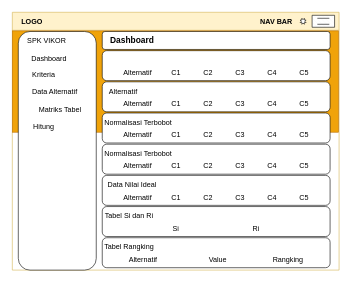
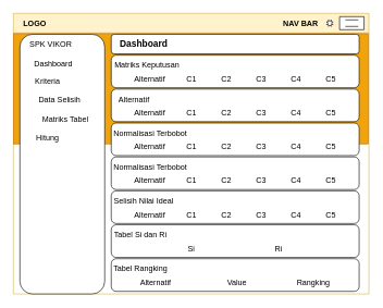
  <mxCell id="0" />
  <mxCell id="1" parent="0" />
  <mxCell id="2" value="    LOGO                                                                                                             NAV BAR" style="swimlane;align=left;startSize=30;fillColor=#fff2cc;strokeColor=#d6b656;" parent="1" vertex="1"><mxGeometry x="20" y="20" width="545" height="430" as="geometry" /></mxCell>
  <mxCell id="3" value="" style="rounded=0;whiteSpace=wrap;html=1;fillColor=#f0a30a;fontColor=#000000;strokeColor=#BD7000;" vertex="1" parent="2"><mxGeometry y="31" width="544" height="169" as="geometry" /></mxCell>
  <mxCell id="4" value="" style="rounded=1;whiteSpace=wrap;html=1;" parent="2" vertex="1"><mxGeometry x="150" y="32" width="380" height="30" as="geometry" /></mxCell>
  <mxCell id="5" value="" style="rounded=1;whiteSpace=wrap;html=1;" parent="2" vertex="1"><mxGeometry x="10" y="32" width="130" height="398" as="geometry" /></mxCell>
  <mxCell id="6" value="" style="verticalLabelPosition=bottom;verticalAlign=top;html=1;shape=mxgraph.basic.patternFillRect;fillStyle=diagRev;step=5;fillStrokeWidth=0.2;fillStrokeColor=#dddddd;align=right;" parent="2" vertex="1"><mxGeometry x="500" y="5" width="37.5" height="20" as="geometry" /></mxCell>
  <mxCell id="7" value="" style="endArrow=none;html=1;rounded=0;" parent="2" edge="1"><mxGeometry relative="1" as="geometry"><mxPoint x="508.75" y="10" as="sourcePoint" /><mxPoint x="528.75" y="10" as="targetPoint" /></mxGeometry></mxCell>
  <mxCell id="8" value="" style="verticalLabelPosition=bottom;verticalAlign=top;html=1;shape=mxgraph.basic.8_point_star" parent="2" vertex="1"><mxGeometry x="480" y="10" width="10" height="10" as="geometry" /></mxCell>
  <mxCell id="9" value="" style="endArrow=none;html=1;rounded=0;" parent="2" edge="1"><mxGeometry relative="1" as="geometry"><mxPoint x="508.75" y="20" as="sourcePoint" /><mxPoint x="528.75" y="20" as="targetPoint" /></mxGeometry></mxCell>
  <mxCell id="10" value="&lt;b&gt;Dashboard&lt;/b&gt;" style="text;html=1;align=center;verticalAlign=middle;whiteSpace=wrap;rounded=0;fontSize=14;" parent="2" vertex="1"><mxGeometry x="150" y="32" width="100" height="30" as="geometry" /></mxCell>
  <mxCell id="11" value="SPK VIKOR" style="text;html=1;align=center;verticalAlign=middle;whiteSpace=wrap;rounded=0;" parent="2" vertex="1"><mxGeometry x="20" y="37" width="75" height="20" as="geometry" /></mxCell>
  <mxCell id="12" value="Dashboard" style="text;html=1;align=center;verticalAlign=middle;whiteSpace=wrap;rounded=0;" parent="2" vertex="1"><mxGeometry x="23.5" y="67" width="75" height="20" as="geometry" /></mxCell>
  <mxCell id="13" value="Matriks Tabel" style="text;html=1;align=center;verticalAlign=middle;whiteSpace=wrap;rounded=0;" parent="2" vertex="1"><mxGeometry x="30.5" y="152" width="97.5" height="20" as="geometry" /></mxCell>
- <mxCell id="14" value="Data Alternatif" style="text;html=1;align=center;verticalAlign=middle;whiteSpace=wrap;rounded=0;" parent="2" vertex="1"><mxGeometry x="31" y="122" width="80" height="20" as="geometry" /></mxCell>
+ <mxCell id="14" value="Data Selisih" style="text;html=1;align=center;verticalAlign=middle;whiteSpace=wrap;rounded=0;" parent="2" vertex="1"><mxGeometry x="31" y="122" width="80" height="20" as="geometry" /></mxCell>
  <mxCell id="15" value="Kriteria" style="text;html=1;align=center;verticalAlign=middle;whiteSpace=wrap;rounded=0;" parent="2" vertex="1"><mxGeometry x="15" y="94" width="75" height="20" as="geometry" /></mxCell>
  <mxCell id="16" value="Hitung" style="text;html=1;align=center;verticalAlign=middle;whiteSpace=wrap;rounded=0;" parent="2" vertex="1"><mxGeometry x="14.5" y="181" width="75" height="20" as="geometry" /></mxCell>
  <mxCell id="17" value="" style="rounded=1;whiteSpace=wrap;html=1;" parent="2" vertex="1"><mxGeometry x="150" y="64" width="380" height="50" as="geometry" /></mxCell>
  <mxCell id="18" value="Alternatif&lt;span style=&quot;white-space: pre;&quot;&gt;&#09;&lt;/span&gt;&lt;span style=&quot;white-space: pre;&quot;&gt;&#09;&lt;/span&gt;C1&lt;span style=&quot;white-space: pre;&quot;&gt;&#09;&lt;span style=&quot;white-space: pre;&quot;&gt;&#09;&lt;/span&gt;&lt;/span&gt;C2&lt;span style=&quot;white-space: pre;&quot;&gt;&#09;&lt;span style=&quot;white-space: pre;&quot;&gt;&#09;&lt;/span&gt;&lt;/span&gt;C3&lt;span style=&quot;white-space: pre;&quot;&gt;&#09;&lt;span style=&quot;white-space: pre;&quot;&gt;&#09;&lt;/span&gt;&lt;/span&gt;C4&lt;span style=&quot;white-space: pre;&quot;&gt;&#09;&lt;span style=&quot;white-space: pre;&quot;&gt;&#09;&lt;/span&gt;&lt;/span&gt;C5" style="text;html=1;align=center;verticalAlign=middle;whiteSpace=wrap;rounded=0;" parent="2" vertex="1"><mxGeometry x="160" y="91" width="360" height="20" as="geometry" /></mxCell>
+ <mxCell id="19" value="Matriks Keputusan" style="text;html=1;align=center;verticalAlign=middle;whiteSpace=wrap;rounded=0;" parent="2" vertex="1"><mxGeometry x="150" y="68" width="110" height="23" as="geometry" /></mxCell>
  <mxCell id="20" value="" style="rounded=1;whiteSpace=wrap;html=1;" parent="2" vertex="1"><mxGeometry x="150" y="116" width="380" height="50" as="geometry" /></mxCell>
  <mxCell id="21" value="Alternatif&lt;span style=&quot;white-space: pre;&quot;&gt;&#09;&lt;/span&gt;&lt;span style=&quot;white-space: pre;&quot;&gt;&#09;&lt;/span&gt;C1&lt;span style=&quot;white-space: pre;&quot;&gt;&#09;&lt;span style=&quot;white-space: pre;&quot;&gt;&#09;&lt;/span&gt;&lt;/span&gt;C2&lt;span style=&quot;white-space: pre;&quot;&gt;&#09;&lt;span style=&quot;white-space: pre;&quot;&gt;&#09;&lt;/span&gt;&lt;/span&gt;C3&lt;span style=&quot;white-space: pre;&quot;&gt;&#09;&lt;span style=&quot;white-space: pre;&quot;&gt;&#09;&lt;/span&gt;&lt;/span&gt;C4&lt;span style=&quot;white-space: pre;&quot;&gt;&#09;&lt;span style=&quot;white-space: pre;&quot;&gt;&#09;&lt;/span&gt;&lt;/span&gt;C5" style="text;html=1;align=center;verticalAlign=middle;whiteSpace=wrap;rounded=0;" parent="2" vertex="1"><mxGeometry x="160" y="143" width="360" height="20" as="geometry" /></mxCell>
  <mxCell id="22" value="Alternatif" style="text;html=1;align=center;verticalAlign=middle;whiteSpace=wrap;rounded=0;" parent="2" vertex="1"><mxGeometry x="150" y="120" width="70" height="23" as="geometry" /></mxCell>
  <mxCell id="23" value="" style="rounded=1;whiteSpace=wrap;html=1;" parent="2" vertex="1"><mxGeometry x="150" y="168" width="380" height="50" as="geometry" /></mxCell>
  <mxCell id="24" value="Alternatif&lt;span style=&quot;white-space: pre;&quot;&gt;&#09;&lt;/span&gt;&lt;span style=&quot;white-space: pre;&quot;&gt;&#09;&lt;/span&gt;C1&lt;span style=&quot;white-space: pre;&quot;&gt;&#09;&lt;span style=&quot;white-space: pre;&quot;&gt;&#09;&lt;/span&gt;&lt;/span&gt;C2&lt;span style=&quot;white-space: pre;&quot;&gt;&#09;&lt;span style=&quot;white-space: pre;&quot;&gt;&#09;&lt;/span&gt;&lt;/span&gt;C3&lt;span style=&quot;white-space: pre;&quot;&gt;&#09;&lt;span style=&quot;white-space: pre;&quot;&gt;&#09;&lt;/span&gt;&lt;/span&gt;C4&lt;span style=&quot;white-space: pre;&quot;&gt;&#09;&lt;span style=&quot;white-space: pre;&quot;&gt;&#09;&lt;/span&gt;&lt;/span&gt;C5" style="text;html=1;align=center;verticalAlign=middle;whiteSpace=wrap;rounded=0;" parent="2" vertex="1"><mxGeometry x="160" y="195" width="360" height="20" as="geometry" /></mxCell>
  <mxCell id="25" value="Normalisasi Terbobot" style="text;html=1;align=center;verticalAlign=middle;whiteSpace=wrap;rounded=0;" parent="2" vertex="1"><mxGeometry x="150" y="172" width="120" height="23" as="geometry" /></mxCell>
  <mxCell id="26" value="" style="rounded=1;whiteSpace=wrap;html=1;" parent="2" vertex="1"><mxGeometry x="150" y="220" width="380" height="50" as="geometry" /></mxCell>
  <mxCell id="27" value="Alternatif&lt;span style=&quot;white-space: pre;&quot;&gt;&#09;&lt;/span&gt;&lt;span style=&quot;white-space: pre;&quot;&gt;&#09;&lt;/span&gt;C1&lt;span style=&quot;white-space: pre;&quot;&gt;&#09;&lt;span style=&quot;white-space: pre;&quot;&gt;&#09;&lt;/span&gt;&lt;/span&gt;C2&lt;span style=&quot;white-space: pre;&quot;&gt;&#09;&lt;span style=&quot;white-space: pre;&quot;&gt;&#09;&lt;/span&gt;&lt;/span&gt;C3&lt;span style=&quot;white-space: pre;&quot;&gt;&#09;&lt;span style=&quot;white-space: pre;&quot;&gt;&#09;&lt;/span&gt;&lt;/span&gt;C4&lt;span style=&quot;white-space: pre;&quot;&gt;&#09;&lt;span style=&quot;white-space: pre;&quot;&gt;&#09;&lt;/span&gt;&lt;/span&gt;C5" style="text;html=1;align=center;verticalAlign=middle;whiteSpace=wrap;rounded=0;" parent="2" vertex="1"><mxGeometry x="160" y="247" width="360" height="20" as="geometry" /></mxCell>
  <mxCell id="28" value="Normalisasi Terbobot" style="text;html=1;align=center;verticalAlign=middle;whiteSpace=wrap;rounded=0;" parent="2" vertex="1"><mxGeometry x="150" y="224" width="120" height="23" as="geometry" /></mxCell>
  <mxCell id="29" value="" style="rounded=1;whiteSpace=wrap;html=1;" parent="2" vertex="1"><mxGeometry x="150" y="324" width="380" height="50" as="geometry" /></mxCell>
  <mxCell id="30" value="Si&amp;nbsp; &lt;span style=&quot;white-space: pre;&quot;&gt;&#09;&lt;/span&gt;&lt;span style=&quot;white-space: pre;&quot;&gt;&#09;&lt;/span&gt;&lt;span style=&quot;white-space: pre;&quot;&gt;&#09;&lt;/span&gt;&lt;span style=&quot;white-space: pre;&quot;&gt;&#09;&lt;span style=&quot;white-space: pre;&quot;&gt;&#09;&lt;/span&gt;&lt;/span&gt;Ri" style="text;html=1;align=center;verticalAlign=middle;whiteSpace=wrap;rounded=0;" parent="2" vertex="1"><mxGeometry x="160" y="351" width="360" height="20" as="geometry" /></mxCell>
  <mxCell id="31" value="Tabel Si dan Ri" style="text;html=1;align=center;verticalAlign=middle;whiteSpace=wrap;rounded=0;" parent="2" vertex="1"><mxGeometry x="150" y="328" width="90" height="23" as="geometry" /></mxCell>
  <mxCell id="32" value="" style="rounded=1;whiteSpace=wrap;html=1;" parent="2" vertex="1"><mxGeometry x="150" y="376" width="380" height="50" as="geometry" /></mxCell>
  <mxCell id="33" value="Alternatif&amp;nbsp;&lt;span style=&quot;white-space: pre;&quot;&gt;&#09;&lt;/span&gt;&lt;span style=&quot;white-space: pre;&quot;&gt;&#09;&lt;span style=&quot;white-space: pre;&quot;&gt;&#09;&lt;span style=&quot;white-space: pre;&quot;&gt;&#09;&lt;/span&gt;&lt;/span&gt;&lt;/span&gt;Value&lt;span style=&quot;white-space: pre;&quot;&gt;&#09;&lt;span style=&quot;white-space: pre;&quot;&gt;&#09;&lt;/span&gt;&lt;span style=&quot;white-space: pre;&quot;&gt;&#09;&lt;/span&gt;&lt;/span&gt;Rangking" style="text;html=1;align=center;verticalAlign=middle;whiteSpace=wrap;rounded=0;" parent="2" vertex="1"><mxGeometry x="160" y="403" width="360" height="20" as="geometry" /></mxCell>
  <mxCell id="34" value="Tabel Rangking" style="text;html=1;align=center;verticalAlign=middle;whiteSpace=wrap;rounded=0;" parent="2" vertex="1"><mxGeometry x="150" y="380" width="90" height="23" as="geometry" /></mxCell>
  <mxCell id="35" value="" style="rounded=1;whiteSpace=wrap;html=1;" parent="1" vertex="1"><mxGeometry x="170" y="292" width="380" height="50" as="geometry" /></mxCell>
  <mxCell id="36" value="Alternatif&lt;span style=&quot;white-space: pre;&quot;&gt;&#09;&lt;/span&gt;&lt;span style=&quot;white-space: pre;&quot;&gt;&#09;&lt;/span&gt;C1&lt;span style=&quot;white-space: pre;&quot;&gt;&#09;&lt;span style=&quot;white-space: pre;&quot;&gt;&#09;&lt;/span&gt;&lt;/span&gt;C2&lt;span style=&quot;white-space: pre;&quot;&gt;&#09;&lt;span style=&quot;white-space: pre;&quot;&gt;&#09;&lt;/span&gt;&lt;/span&gt;C3&lt;span style=&quot;white-space: pre;&quot;&gt;&#09;&lt;span style=&quot;white-space: pre;&quot;&gt;&#09;&lt;/span&gt;&lt;/span&gt;C4&lt;span style=&quot;white-space: pre;&quot;&gt;&#09;&lt;span style=&quot;white-space: pre;&quot;&gt;&#09;&lt;/span&gt;&lt;/span&gt;C5" style="text;html=1;align=center;verticalAlign=middle;whiteSpace=wrap;rounded=0;" parent="1" vertex="1"><mxGeometry x="180" y="319" width="360" height="20" as="geometry" /></mxCell>
- <mxCell id="37" value="Data Nilai Ideal" style="text;html=1;align=center;verticalAlign=middle;whiteSpace=wrap;rounded=0;" parent="1" vertex="1"><mxGeometry x="170" y="296" width="100" height="23" as="geometry" /></mxCell>
+ <mxCell id="37" value="Selisih Nilai Ideal" style="text;html=1;align=center;verticalAlign=middle;whiteSpace=wrap;rounded=0;" parent="1" vertex="1"><mxGeometry x="170" y="296" width="100" height="23" as="geometry" /></mxCell>
